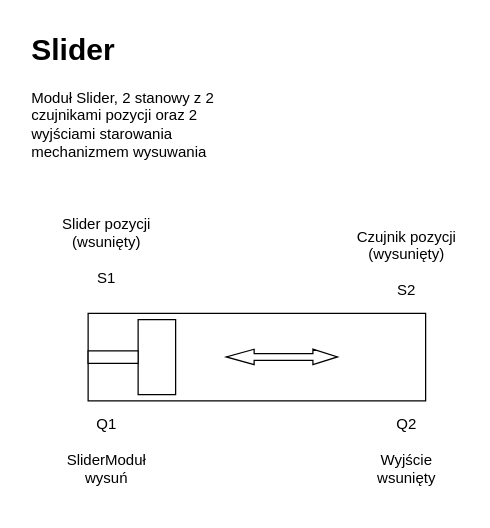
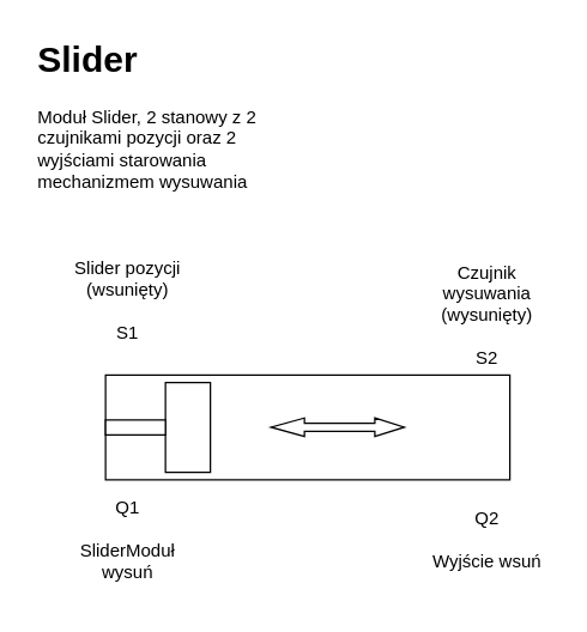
  <mxCell id="0" />
  <mxCell id="1" parent="0" />
  <mxCell id="2" value="" style="rounded=0;whiteSpace=wrap;html=1;" vertex="1" parent="1"><mxGeometry x="70" y="250" width="270" height="70" as="geometry" /></mxCell>
  <mxCell id="3" value="Slider pozycji (wsunięty)&lt;br&gt;&lt;br&gt;S1" style="text;html=1;strokeColor=none;fillColor=none;align=center;verticalAlign=middle;whiteSpace=wrap;rounded=0;" vertex="1" parent="1"><mxGeometry x="40" y="160" width="90" height="80" as="geometry" /></mxCell>
- <mxCell id="4" value="Czujnik pozycji (wysunięty)&lt;br&gt;&lt;br&gt;S2" style="text;html=1;strokeColor=none;fillColor=none;align=center;verticalAlign=middle;whiteSpace=wrap;rounded=0;" vertex="1" parent="1"><mxGeometry x="280" y="170" width="90" height="80" as="geometry" /></mxCell>
+ <mxCell id="4" value="Czujnik wysuwania (wysunięty)&lt;br&gt;&lt;br&gt;S2" style="text;html=1;strokeColor=none;fillColor=none;align=center;verticalAlign=middle;whiteSpace=wrap;rounded=0;" vertex="1" parent="1"><mxGeometry x="280" y="170" width="90" height="80" as="geometry" /></mxCell>
  <mxCell id="5" value="" style="rounded=0;whiteSpace=wrap;html=1;" vertex="1" parent="1"><mxGeometry x="110" y="255" width="30" height="60" as="geometry" /></mxCell>
  <mxCell id="6" value="" style="rounded=0;whiteSpace=wrap;html=1;" vertex="1" parent="1"><mxGeometry x="70" y="280" width="40" height="10" as="geometry" /></mxCell>
  <mxCell id="7" value="" style="shape=flexArrow;endArrow=classic;startArrow=classic;html=1;rounded=0;endSize=6.223;endWidth=6;startWidth=6;startSize=7.107;width=5.333;" edge="1" parent="1"><mxGeometry width="100" height="100" relative="1" as="geometry"><mxPoint x="180" y="284.83" as="sourcePoint" /><mxPoint x="270" y="284.83" as="targetPoint" /></mxGeometry></mxCell>
  <mxCell id="8" value="Q1&lt;br&gt;&lt;br&gt;SliderModuł wysuń" style="text;html=1;strokeColor=none;fillColor=none;align=center;verticalAlign=middle;whiteSpace=wrap;rounded=0;" vertex="1" parent="1"><mxGeometry x="40" y="320" width="90" height="80" as="geometry" /></mxCell>
- <mxCell id="9" value="Q2&lt;br&gt;&lt;br&gt;Wyjście wsunięty" style="text;html=1;strokeColor=none;fillColor=none;align=center;verticalAlign=middle;whiteSpace=wrap;rounded=0;" vertex="1" parent="1"><mxGeometry x="280" y="320" width="90" height="80" as="geometry" /></mxCell>
+ <mxCell id="9" value="Q2&lt;br&gt;&lt;br&gt;Wyjście wsuń" style="text;html=1;strokeColor=none;fillColor=none;align=center;verticalAlign=middle;whiteSpace=wrap;rounded=0;" vertex="1" parent="1"><mxGeometry x="280" y="320" width="90" height="80" as="geometry" /></mxCell>
  <mxCell id="10" value="&lt;h1&gt;Slider&lt;/h1&gt;&lt;p&gt;Moduł Slider, 2 stanowy z 2 czujnikami pozycji oraz 2 wyjściami starowania mechanizmem wysuwania&lt;/p&gt;" style="text;html=1;strokeColor=none;fillColor=none;spacing=5;spacingTop=-20;whiteSpace=wrap;overflow=hidden;rounded=0;" vertex="1" parent="1"><mxGeometry x="20" y="20" width="190" height="120" as="geometry" /></mxCell>
